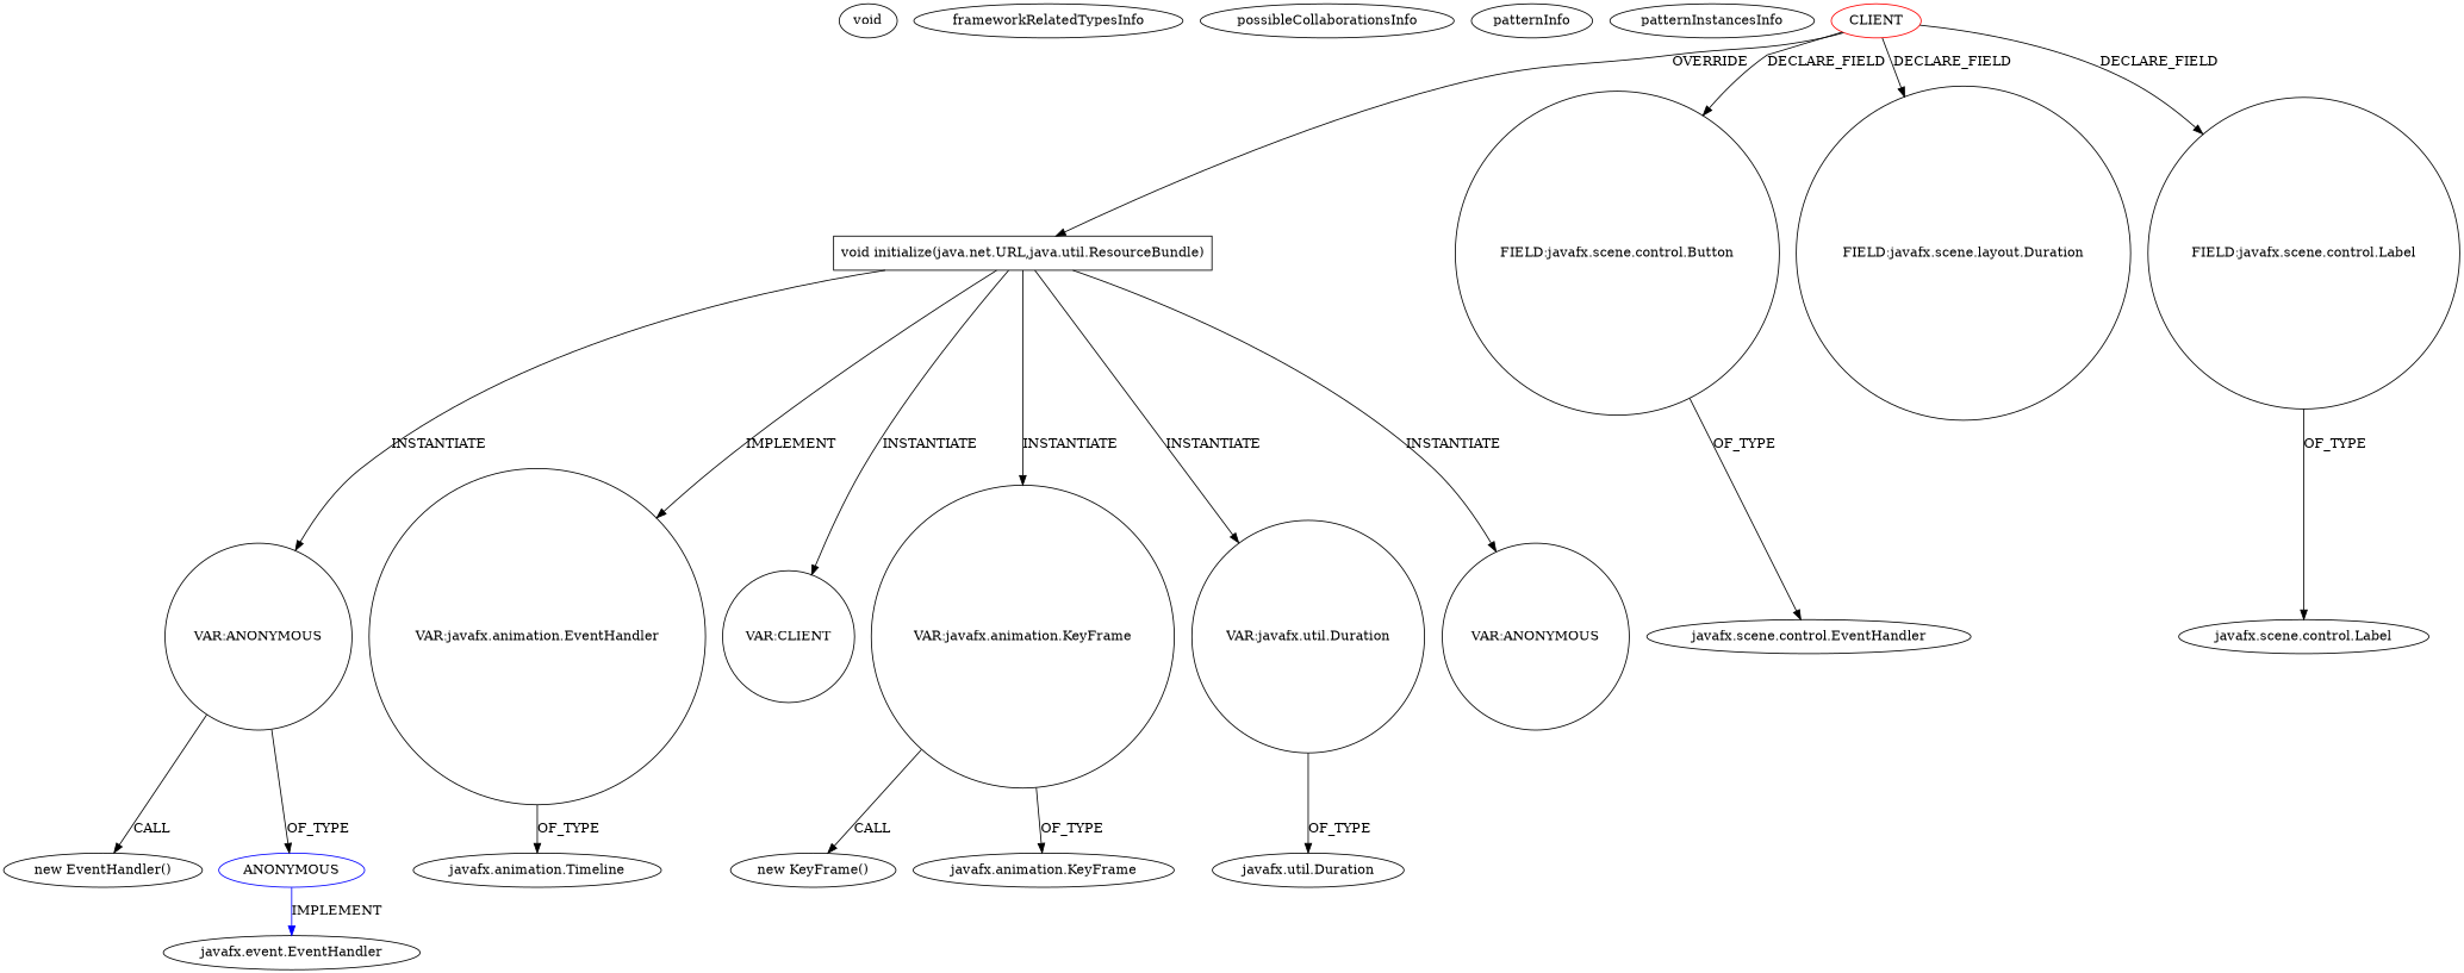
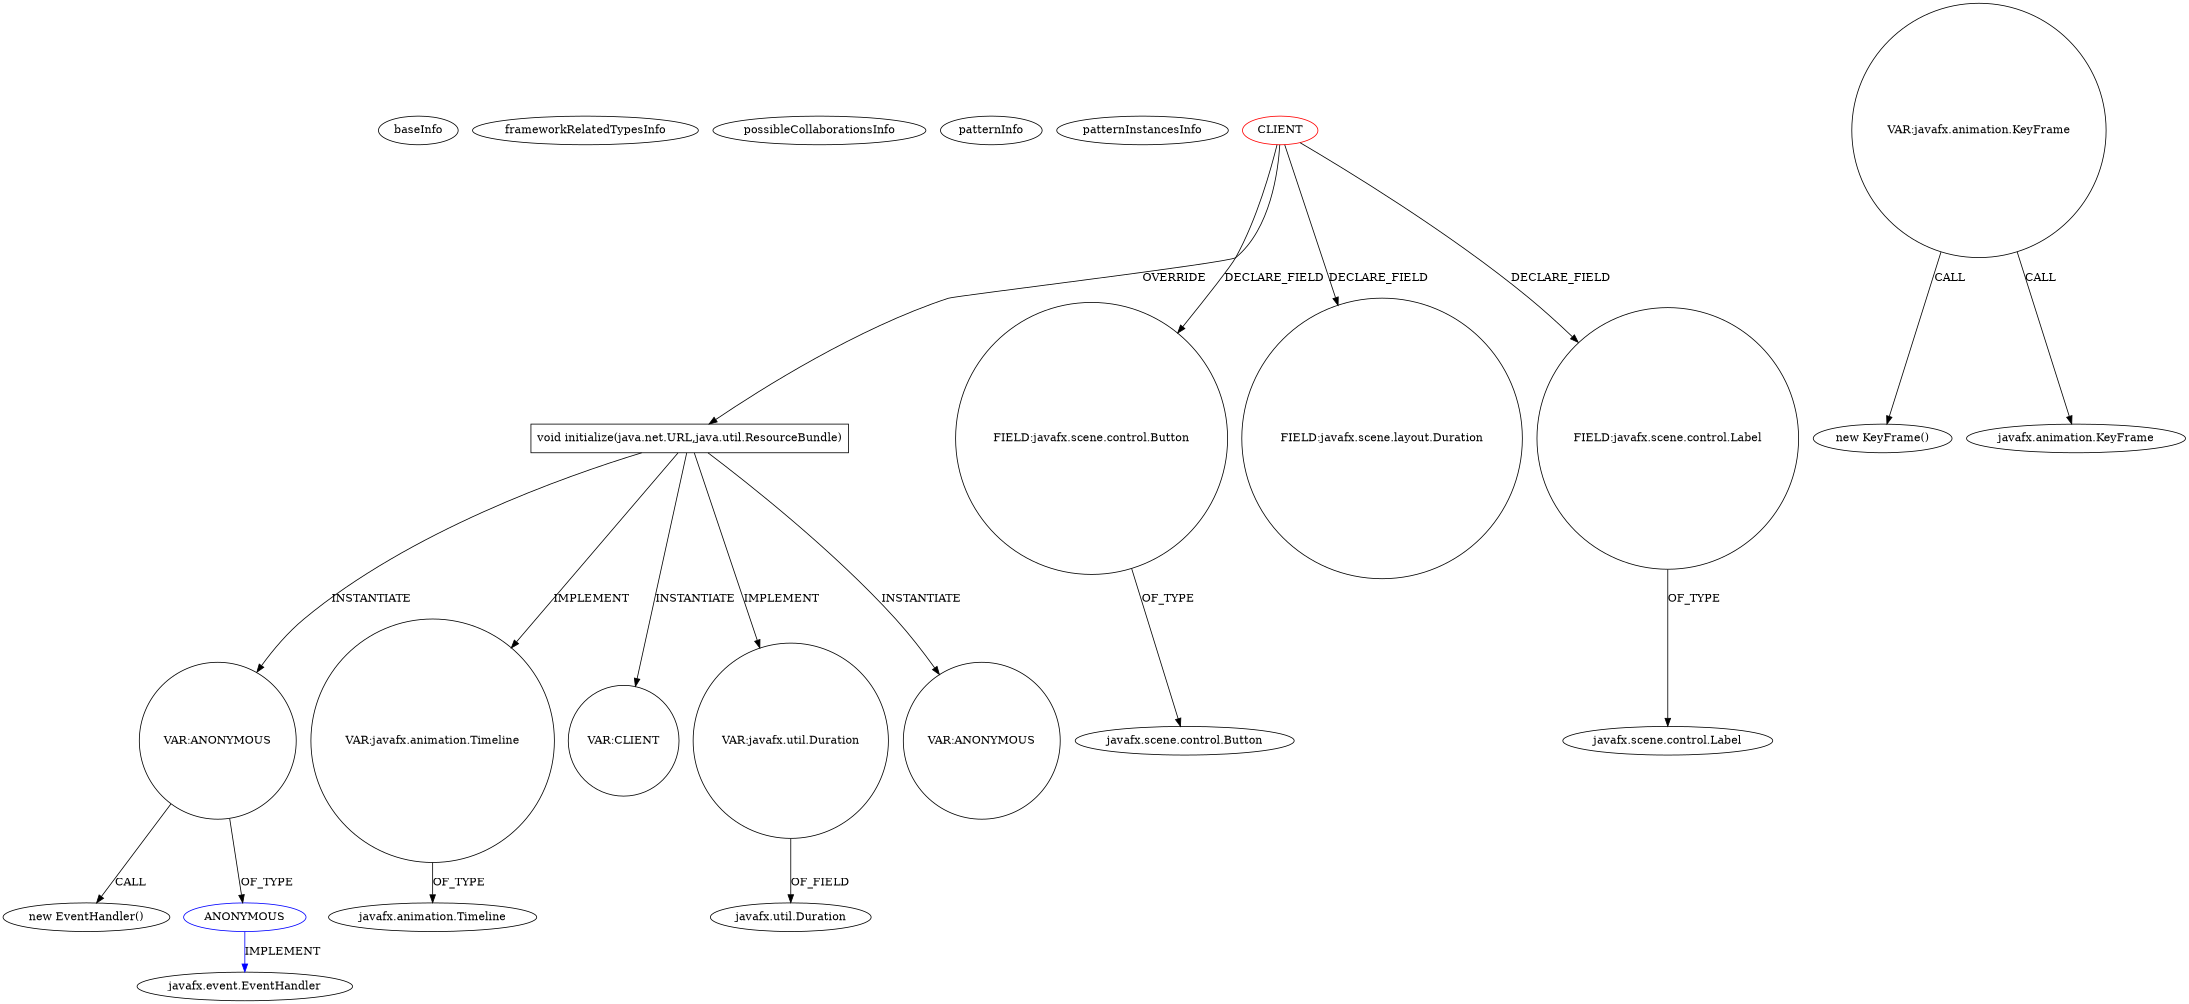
  digraph {
    fontname="DejaVu Serif"
    node [fontname="DejaVu Serif" isFrameworkType=false vertexType=VARIABLE_EXPRESION]
    edge [fontname="DejaVu Serif"]
-   baseInfo [category=pattern graphId=20 isAnonymous=false possibleRelation=false label=void isFrameworkType="" vertexType=""]
+   baseInfo [category=pattern graphId=20 isAnonymous=false possibleRelation=false isFrameworkType="" vertexType=""]
    frameworkRelatedTypesInfo [isFrameworkType="" vertexType=""]
    possibleCollaborationsInfo [isFrameworkType="" vertexType=""]
    patternInfo [frequency=2.0 patternRootClient=0 isFrameworkType="" vertexType=""]
    patternInstancesInfo [0="geyrix57-Proyecto_1_Bases~/geyrix57-Proyecto_1_Bases/Proyecto_1_Bases-master/src/Control/ControlLog.java~ControlLog~2710" 1="tarunbod-SummonCommandCreator~/tarunbod-SummonCommandCreator/SummonCommandCreator-master/src/me/FirstWorldAnarchy/scc/application/FXMLDocumentController.java~FXMLDocumentController~4474" isFrameworkType="" vertexType=""]
    n6 [label="new EventHandler()" vertexType=CONSTRUCTOR_CALL]
    n7 [label="VAR:ANONYMOUS" shape=circle]
    n8 [color=blue label=ANONYMOUS vertexType=REFERENCE_ANONYMOUS_DECLARATION]
    n9 [label="javafx.event.EventHandler" vertexType=FRAMEWORK_INTERFACE_TYPE]
    n10 [label="void initialize(java.net.URL,java.util.ResourceBundle)" shape=box vertexType=OVERRIDING_METHOD_DECLARATION]
-   n11 [label="VAR:javafx.animation.EventHandler" shape=circle]
+   n11 [label="VAR:javafx.animation.Timeline" shape=circle]
    n12 [label="VAR:CLIENT" shape=circle]
    n13 [label="VAR:javafx.animation.KeyFrame" shape=circle]
    n14 [label="VAR:javafx.util.Duration" shape=circle]
    n15 [label="VAR:ANONYMOUS" shape=circle]
    n16 [label="javafx.animation.Timeline" vertexType=FRAMEWORK_CLASS_TYPE]
    n17 [label="new KeyFrame()" vertexType=CONSTRUCTOR_CALL]
    n18 [label="javafx.animation.KeyFrame" vertexType=FRAMEWORK_CLASS_TYPE]
    n19 [label="javafx.util.Duration" vertexType=FRAMEWORK_CLASS_TYPE]
    n20 [color=red label=CLIENT vertexType=ROOT_CLIENT_CLASS_DECLARATION]
    n21 [label="FIELD:javafx.scene.control.Button" shape=circle vertexType=FIELD_DECLARATION]
    n22 [label="FIELD:javafx.scene.layout.Duration" shape=circle vertexType=FIELD_DECLARATION]
    n23 [label="FIELD:javafx.scene.control.Label" shape=circle vertexType=FIELD_DECLARATION]
-   n24 [label="javafx.scene.control.EventHandler" vertexType=FRAMEWORK_CLASS_TYPE]
+   n24 [label="javafx.scene.control.Button" vertexType=FRAMEWORK_CLASS_TYPE]
    n25 [label="javafx.scene.control.Label" vertexType=FRAMEWORK_CLASS_TYPE]
    n7 -> n6 [label=CALL]
    n7 -> n8 [label=OF_TYPE]
    n8 -> n9 [color=blue label=IMPLEMENT]
    n10 -> n7 [label=INSTANTIATE]
    n10 -> n11 [label=IMPLEMENT]
    n10 -> n12 [label=INSTANTIATE]
-   n10 -> n13 [label=INSTANTIATE]
-   n10 -> n14 [label=INSTANTIATE]
+   n10 -> n14 [label=IMPLEMENT]
    n10 -> n15 [label=INSTANTIATE]
    n11 -> n16 [label=OF_TYPE]
    n13 -> n17 [label=CALL]
-   n13 -> n18 [label=OF_TYPE]
-   n14 -> n19 [label=OF_TYPE]
+   n13 -> n18 [label=CALL]
+   n14 -> n19 [label=OF_FIELD]
    n20 -> n10 [label=OVERRIDE]
    n20 -> n21 [label=DECLARE_FIELD]
    n20 -> n22 [label=DECLARE_FIELD]
    n20 -> n23 [label=DECLARE_FIELD]
    n21 -> n24 [label=OF_TYPE]
    n23 -> n25 [label=OF_TYPE]
  }
